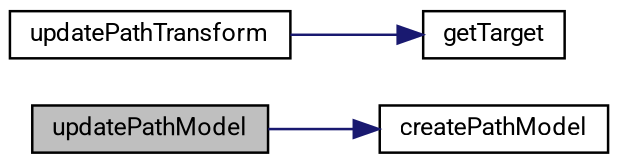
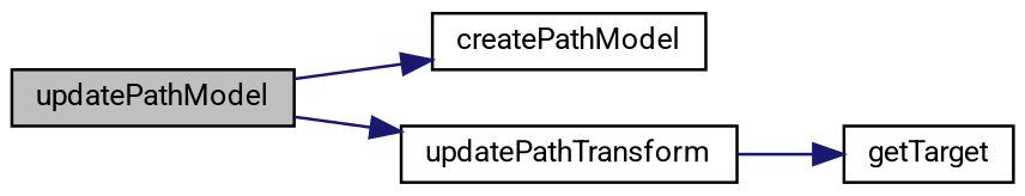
  digraph {
    fontname=Roboto
    rankdir=LR
    node [color=black fontname=Roboto fontsize=10 shape=record]
    edge [color=midnightblue fontname=Roboto fontsize=10 labelfontname=Helvetica labelfontsize=10 style=solid]
    n1 [fillcolor=grey75 fontcolor=black height=0.2 label=updatePathModel style=filled width=0.4]
    n2 [height=0.2 label=createPathModel width=0.4]
    n3 [height=0.2 label=updatePathTransform width=0.4]
    n4 [height=0.2 label=getTarget width=0.4]
    n1 -> n2
+   n1 -> n3
    n3 -> n4
  }
